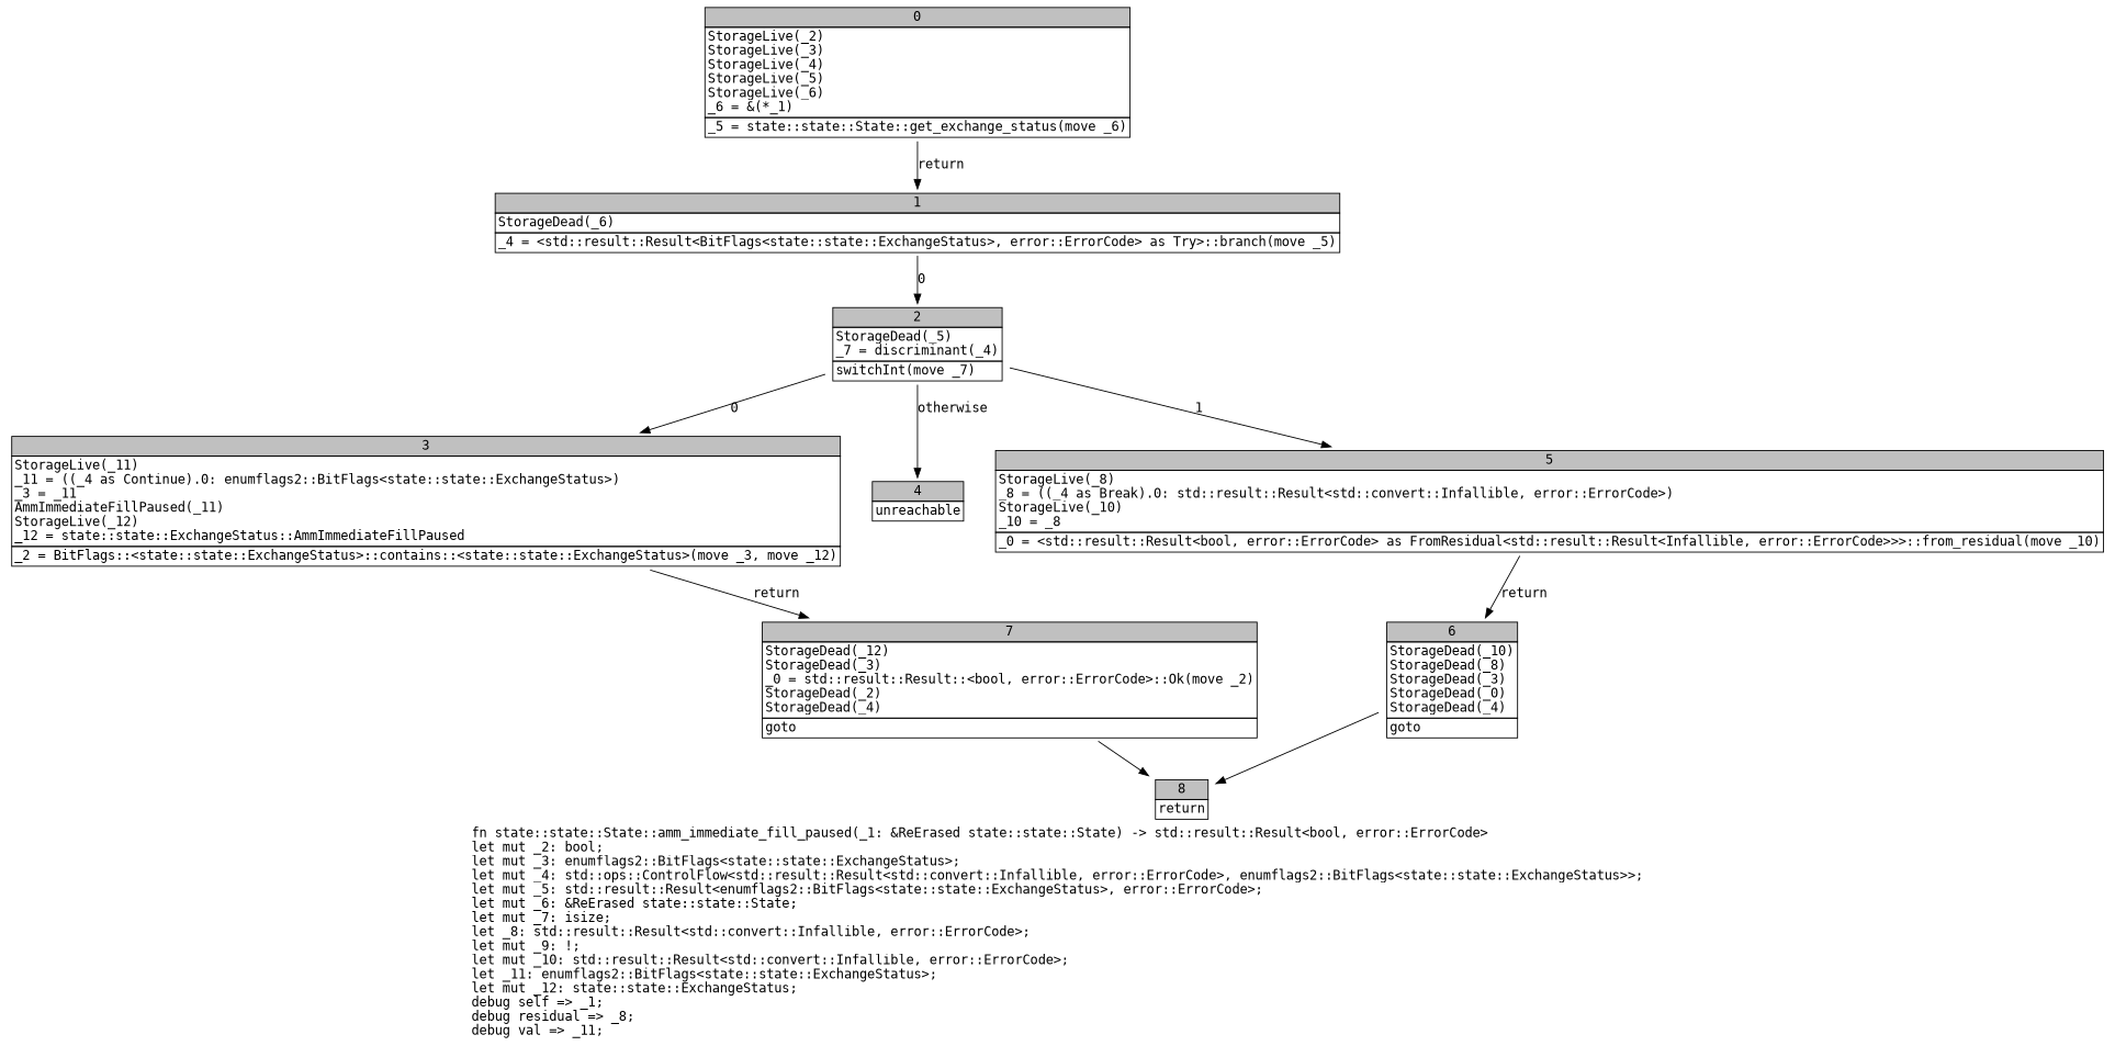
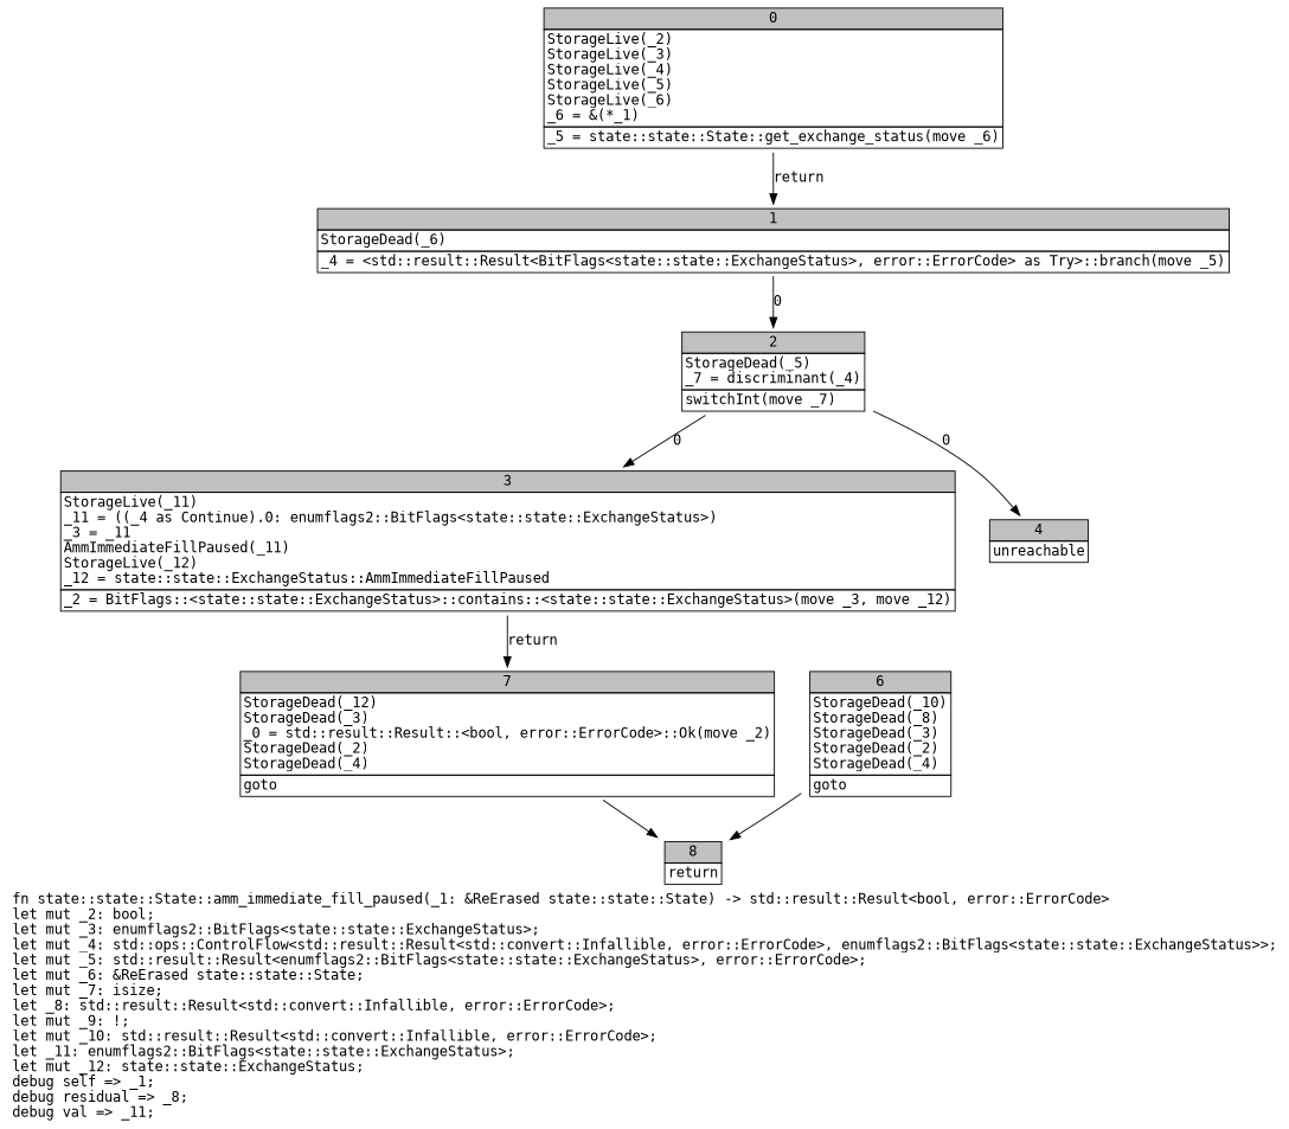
  digraph {
    fontname="DejaVu Sans Mono"
    label=<fn state::state::State::amm_immediate_fill_paused(_1: &amp;ReErased state::state::State) -&gt; std::result::Result&lt;bool, error::ErrorCode&gt;<br align="left"/>let mut _2: bool;<br align="left"/>let mut _3: enumflags2::BitFlags&lt;state::state::ExchangeStatus&gt;;<br align="left"/>let mut _4: std::ops::ControlFlow&lt;std::result::Result&lt;std::convert::Infallible, error::ErrorCode&gt;, enumflags2::BitFlags&lt;state::state::ExchangeStatus&gt;&gt;;<br align="left"/>let mut _5: std::result::Result&lt;enumflags2::BitFlags&lt;state::state::ExchangeStatus&gt;, error::ErrorCode&gt;;<br align="left"/>let mut _6: &amp;ReErased state::state::State;<br align="left"/>let mut _7: isize;<br align="left"/>let _8: std::result::Result&lt;std::convert::Infallible, error::ErrorCode&gt;;<br align="left"/>let mut _9: !;<br align="left"/>let mut _10: std::result::Result&lt;std::convert::Infallible, error::ErrorCode&gt;;<br align="left"/>let _11: enumflags2::BitFlags&lt;state::state::ExchangeStatus&gt;;<br align="left"/>let mut _12: state::state::ExchangeStatus;<br align="left"/>debug self =&gt; _1;<br align="left"/>debug residual =&gt; _8;<br align="left"/>debug val =&gt; _11;<br align="left"/>>
    node [fontname="DejaVu Sans Mono" shape=none]
    edge [fontname="DejaVu Sans Mono"]
    n1 [label=<<table border="0" cellborder="1" cellspacing="0"><tr><td bgcolor="gray" align="center" colspan="1">0</td></tr><tr><td align="left" balign="left">StorageLive(_2)<br/>StorageLive(_3)<br/>StorageLive(_4)<br/>StorageLive(_5)<br/>StorageLive(_6)<br/>_6 = &amp;(*_1)<br/></td></tr><tr><td align="left">_5 = state::state::State::get_exchange_status(move _6)</td></tr></table>>]
    n2 [label=<<table border="0" cellborder="1" cellspacing="0"><tr><td bgcolor="gray" align="center" colspan="1">1</td></tr><tr><td align="left" balign="left">StorageDead(_6)<br/></td></tr><tr><td align="left">_4 = &lt;std::result::Result&lt;BitFlags&lt;state::state::ExchangeStatus&gt;, error::ErrorCode&gt; as Try&gt;::branch(move _5)</td></tr></table>>]
    n3 [label=<<table border="0" cellborder="1" cellspacing="0"><tr><td bgcolor="gray" align="center" colspan="1">2</td></tr><tr><td align="left" balign="left">StorageDead(_5)<br/>_7 = discriminant(_4)<br/></td></tr><tr><td align="left">switchInt(move _7)</td></tr></table>>]
    n4 [label=<<table border="0" cellborder="1" cellspacing="0"><tr><td bgcolor="gray" align="center" colspan="1">3</td></tr><tr><td align="left" balign="left">StorageLive(_11)<br/>_11 = ((_4 as Continue).0: enumflags2::BitFlags&lt;state::state::ExchangeStatus&gt;)<br/>_3 = _11<br/>AmmImmediateFillPaused(_11)<br/>StorageLive(_12)<br/>_12 = state::state::ExchangeStatus::AmmImmediateFillPaused<br/></td></tr><tr><td align="left">_2 = BitFlags::&lt;state::state::ExchangeStatus&gt;::contains::&lt;state::state::ExchangeStatus&gt;(move _3, move _12)</td></tr></table>>]
    n5 [label=<<table border="0" cellborder="1" cellspacing="0"><tr><td bgcolor="gray" align="center" colspan="1">4</td></tr><tr><td align="left">unreachable</td></tr></table>>]
-   n6 [label=<<table border="0" cellborder="1" cellspacing="0"><tr><td bgcolor="gray" align="center" colspan="1">5</td></tr><tr><td align="left" balign="left">StorageLive(_8)<br/>_8 = ((_4 as Break).0: std::result::Result&lt;std::convert::Infallible, error::ErrorCode&gt;)<br/>StorageLive(_10)<br/>_10 = _8<br/></td></tr><tr><td align="left">_0 = &lt;std::result::Result&lt;bool, error::ErrorCode&gt; as FromResidual&lt;std::result::Result&lt;Infallible, error::ErrorCode&gt;&gt;&gt;::from_residual(move _10)</td></tr></table>>]
    n7 [label=<<table border="0" cellborder="1" cellspacing="0"><tr><td bgcolor="gray" align="center" colspan="1">7</td></tr><tr><td align="left" balign="left">StorageDead(_12)<br/>StorageDead(_3)<br/>_0 = std::result::Result::&lt;bool, error::ErrorCode&gt;::Ok(move _2)<br/>StorageDead(_2)<br/>StorageDead(_4)<br/></td></tr><tr><td align="left">goto</td></tr></table>>]
-   n8 [label=<<table border="0" cellborder="1" cellspacing="0"><tr><td bgcolor="gray" align="center" colspan="1">6</td></tr><tr><td align="left" balign="left">StorageDead(_10)<br/>StorageDead(_8)<br/>StorageDead(_3)<br/>StorageDead(_0)<br/>StorageDead(_4)<br/></td></tr><tr><td align="left">goto</td></tr></table>>]
+   n8 [label=<<table border="0" cellborder="1" cellspacing="0"><tr><td bgcolor="gray" align="center" colspan="1">6</td></tr><tr><td align="left" balign="left">StorageDead(_10)<br/>StorageDead(_8)<br/>StorageDead(_3)<br/>StorageDead(_2)<br/>StorageDead(_4)<br/></td></tr><tr><td align="left">goto</td></tr></table>>]
    n9 [label=<<table border="0" cellborder="1" cellspacing="0"><tr><td bgcolor="gray" align="center" colspan="1">8</td></tr><tr><td align="left">return</td></tr></table>>]
    n1 -> n2 [label=return]
    n2 -> n3 [label=0]
    n3 -> n4 [label=0]
-   n3 -> n5 [label=otherwise]
-   n3 -> n6 [label=1]
+   n3 -> n5 [label=0]
    n4 -> n7 [label=return]
-   n6 -> n8 [label=return]
    n7 -> n9
    n8 -> n9
  }
